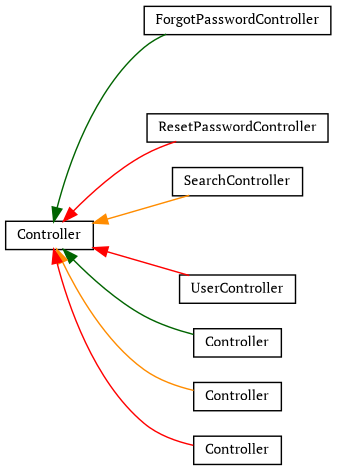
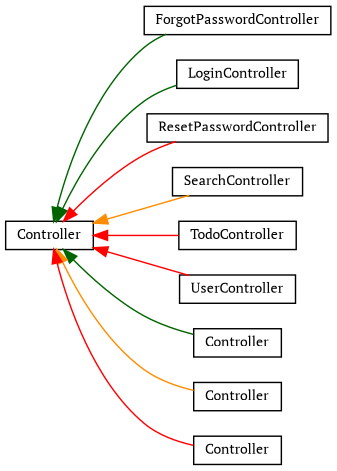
  digraph {
    fontname="PT Serif"
    rankdir=LR
    node [color=black fillcolor=white fontname="PT Serif" fontsize=10 shape=record style=filled]
    edge [color=red dir=back fontname="PT Serif" fontsize=10 labelfontname=Helvetica labelfontsize=10 style=solid]
    n1 [height=0.2 label=Controller width=0.4]
    n2 [height=0.2 label=ForgotPasswordController width=0.4]
+   n3 [height=0.2 label=LoginController width=0.4]
    n4 [height=0.2 label=ResetPasswordController width=0.4]
    n5 [height=0.2 label=SearchController width=0.4]
+   n6 [height=0.2 label=TodoController width=0.4]
    n7 [height=0.2 label=UserController width=0.4]
    n8 [height=0.2 label=Controller width=0.4]
    n9 [height=0.2 label=Controller width=0.4]
    n10 [height=0.2 label=Controller width=0.4]
    n1 -> n2 [color=darkgreen]
+   n1 -> n3 [color=darkgreen]
    n1 -> n4
    n1 -> n5 [color=darkorange]
+   n1 -> n6
    n1 -> n7
    n1 -> n8 [color=darkgreen]
    n1 -> n9 [color=darkorange]
    n1 -> n10
  }
